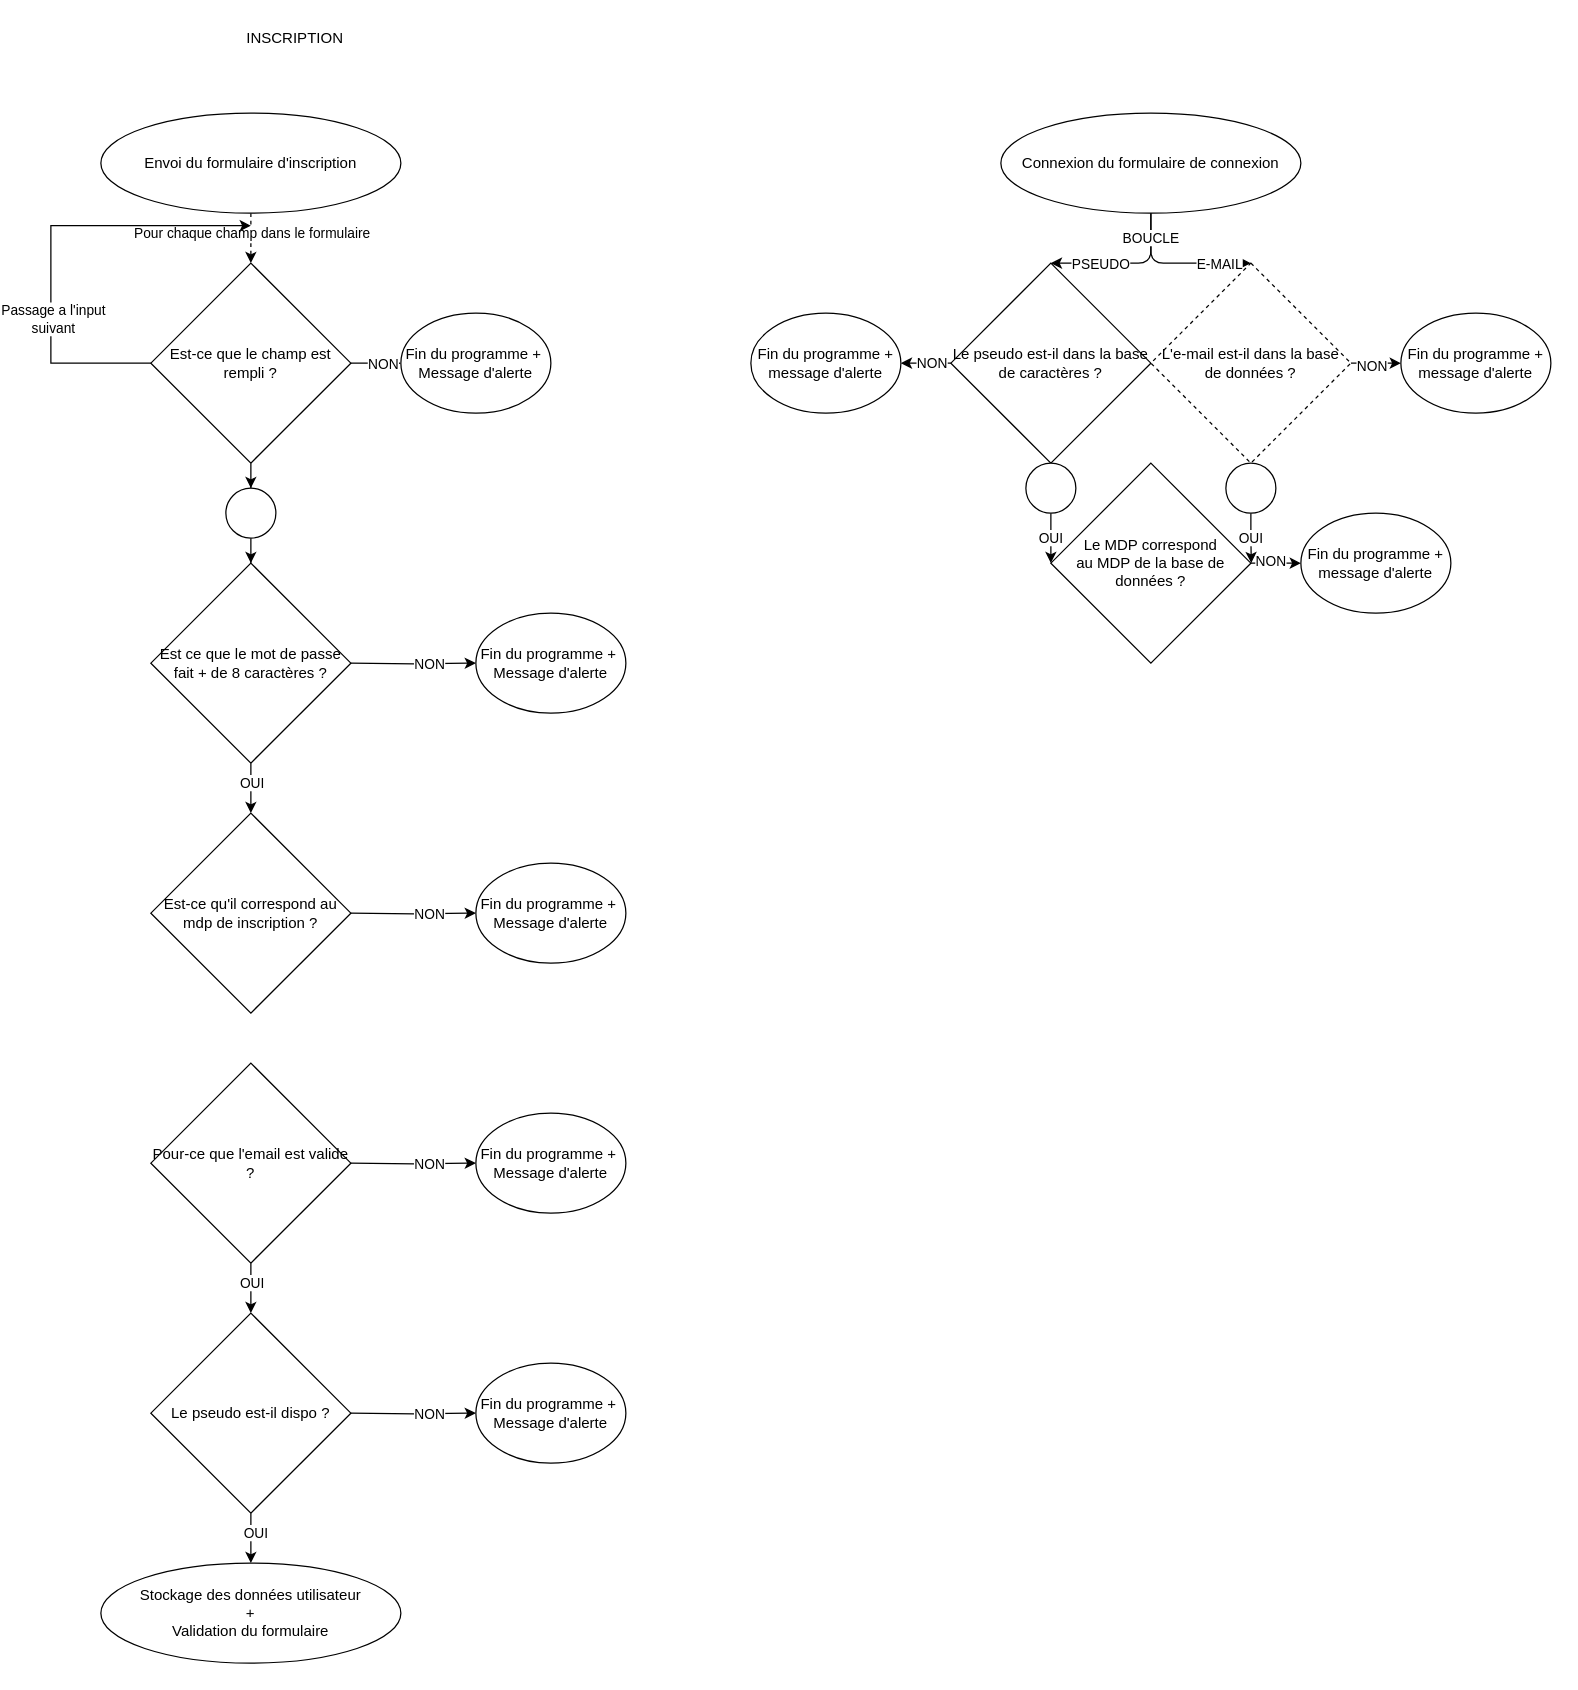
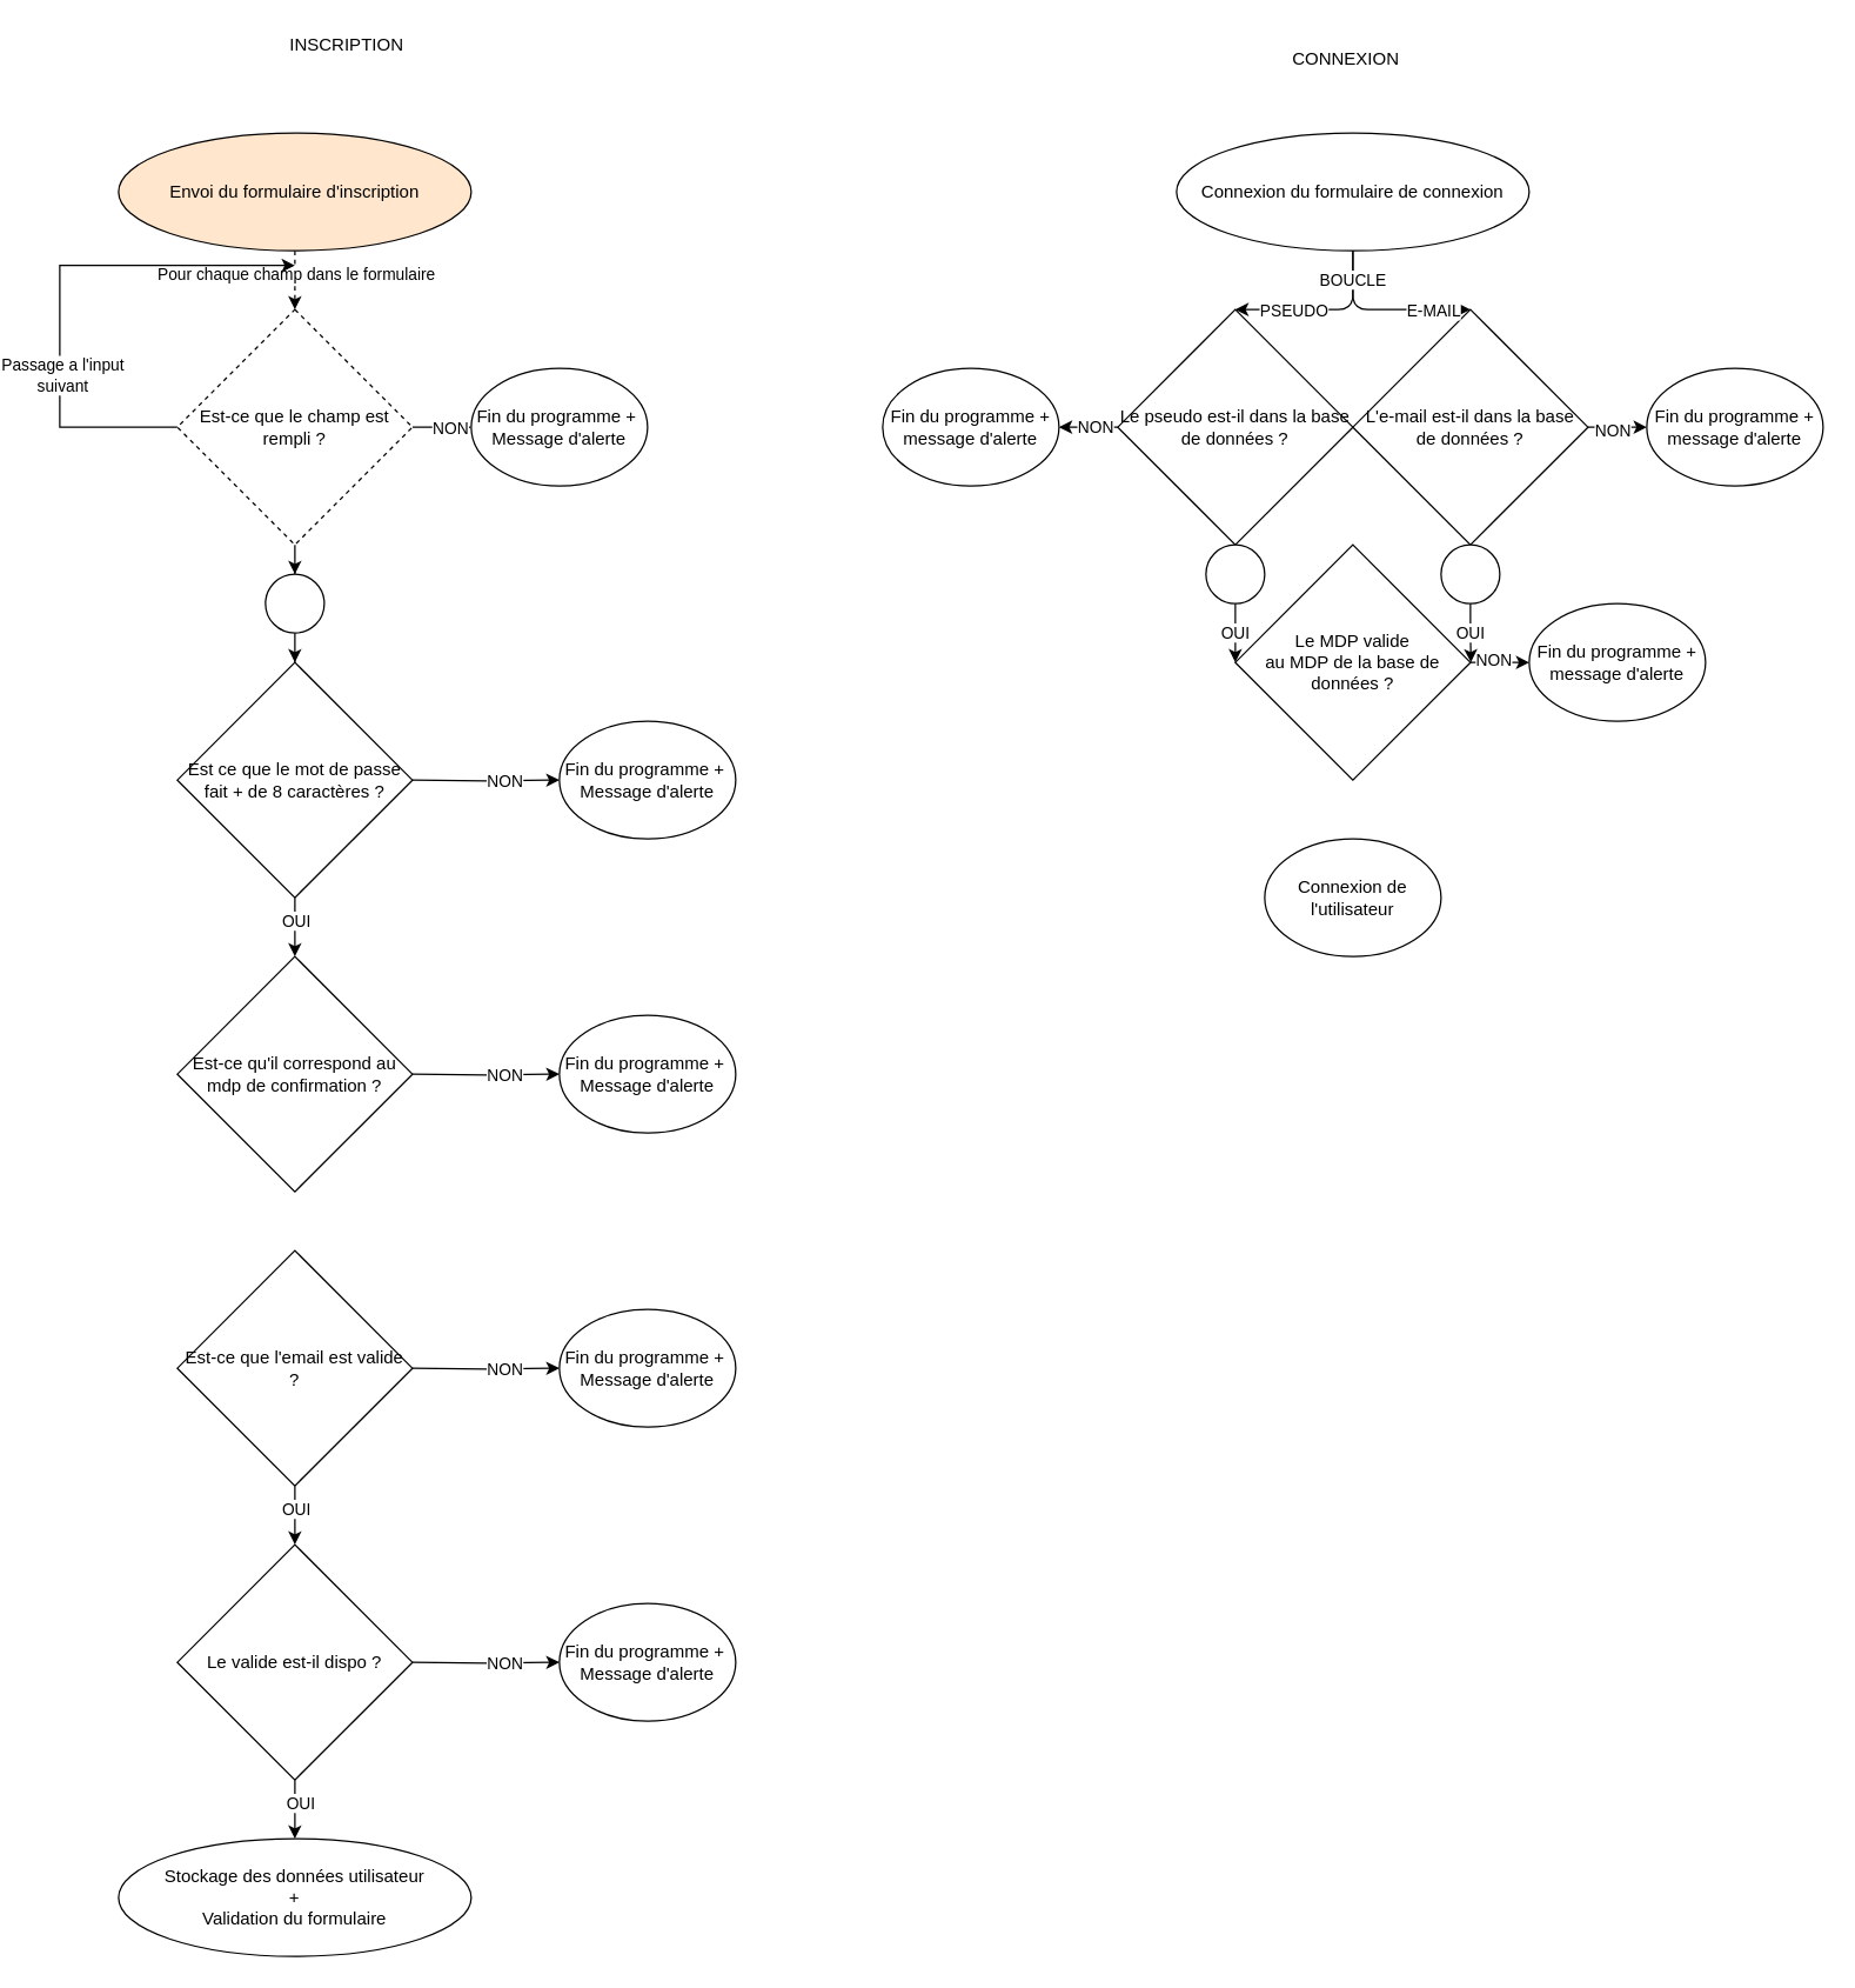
  <mxCell id="0" />
  <mxCell id="1" parent="0" />
  <mxCell id="2" value="INSCRIPTION&lt;br&gt;" style="text;html=1;align=center;verticalAlign=middle;resizable=0;points=[];autosize=1;" vertex="1" parent="1"><mxGeometry x="170" y="20" width="90" height="20" as="geometry" /></mxCell>
  <mxCell id="3" value="" style="edgeStyle=orthogonalEdgeStyle;rounded=0;orthogonalLoop=1;jettySize=auto;html=1;dashed=1;" edge="1" parent="1" source="5" target="11"><mxGeometry relative="1" as="geometry" /></mxCell>
  <mxCell id="4" value="Pour chaque champ dans le formulaire" style="edgeLabel;html=1;align=center;verticalAlign=middle;resizable=0;points=[];" vertex="1" connectable="0" parent="3"><mxGeometry x="-0.237" relative="1" as="geometry"><mxPoint as="offset" /></mxGeometry></mxCell>
- <mxCell id="5" value="Envoi du formulaire d'inscription" style="ellipse;whiteSpace=wrap;html=1;" vertex="1" parent="1"><mxGeometry x="60" y="90" width="240" height="80" as="geometry" /></mxCell>
+ <mxCell id="5" value="Envoi du formulaire d'inscription" style="ellipse;whiteSpace=wrap;html=1;fillColor=#ffe6cc;" vertex="1" parent="1"><mxGeometry x="60" y="90" width="240" height="80" as="geometry" /></mxCell>
  <mxCell id="6" value="" style="edgeStyle=orthogonalEdgeStyle;rounded=0;orthogonalLoop=1;jettySize=auto;html=1;" edge="1" parent="1" source="11" target="12"><mxGeometry relative="1" as="geometry" /></mxCell>
  <mxCell id="7" value="NON" style="edgeLabel;html=1;align=center;verticalAlign=middle;resizable=0;points=[];" vertex="1" connectable="0" parent="6"><mxGeometry x="0.257" relative="1" as="geometry"><mxPoint as="offset" /></mxGeometry></mxCell>
  <mxCell id="8" style="edgeStyle=orthogonalEdgeStyle;rounded=0;orthogonalLoop=1;jettySize=auto;html=1;exitX=0;exitY=0.5;exitDx=0;exitDy=0;" edge="1" parent="1" source="11"><mxGeometry relative="1" as="geometry"><mxPoint x="180" y="180" as="targetPoint" /><Array as="points"><mxPoint x="20" y="290" /><mxPoint x="20" y="180" /></Array></mxGeometry></mxCell>
  <mxCell id="9" value="Passage a l'input&lt;br&gt;suivant" style="edgeLabel;html=1;align=center;verticalAlign=middle;resizable=0;points=[];" vertex="1" connectable="0" parent="8"><mxGeometry x="-0.336" y="-1" relative="1" as="geometry"><mxPoint as="offset" /></mxGeometry></mxCell>
  <mxCell id="10" value="" style="edgeStyle=orthogonalEdgeStyle;rounded=0;orthogonalLoop=1;jettySize=auto;html=1;" edge="1" parent="1" source="11" target="14"><mxGeometry relative="1" as="geometry" /></mxCell>
- <mxCell id="11" value="Est-ce que le champ est rempli ?" style="rhombus;whiteSpace=wrap;html=1;" vertex="1" parent="1"><mxGeometry x="100" y="210" width="160" height="160" as="geometry" /></mxCell>
+ <mxCell id="11" value="Est-ce que le champ est rempli ?" style="rhombus;whiteSpace=wrap;html=1;dashed=1;" vertex="1" parent="1"><mxGeometry x="100" y="210" width="160" height="160" as="geometry" /></mxCell>
  <mxCell id="12" value="Fin du programme +&amp;nbsp;&lt;br&gt;Message d'alerte" style="ellipse;whiteSpace=wrap;html=1;" vertex="1" parent="1"><mxGeometry x="300" y="250" width="120" height="80" as="geometry" /></mxCell>
  <mxCell id="13" value="" style="edgeStyle=orthogonalEdgeStyle;rounded=0;orthogonalLoop=1;jettySize=auto;html=1;" edge="1" parent="1" source="14" target="17"><mxGeometry relative="1" as="geometry" /></mxCell>
  <mxCell id="14" value="" style="ellipse;whiteSpace=wrap;html=1;direction=south;" vertex="1" parent="1"><mxGeometry x="160" y="390" width="40" height="40" as="geometry" /></mxCell>
  <mxCell id="15" value="" style="edgeStyle=orthogonalEdgeStyle;rounded=0;orthogonalLoop=1;jettySize=auto;html=1;" edge="1" parent="1" source="17" target="21"><mxGeometry relative="1" as="geometry" /></mxCell>
  <mxCell id="16" value="OUI" style="edgeLabel;html=1;align=center;verticalAlign=middle;resizable=0;points=[];" vertex="1" connectable="0" parent="15"><mxGeometry x="-0.237" relative="1" as="geometry"><mxPoint as="offset" /></mxGeometry></mxCell>
  <mxCell id="17" value="Est ce que le mot de passe fait + de 8 caractères ?" style="rhombus;whiteSpace=wrap;html=1;" vertex="1" parent="1"><mxGeometry x="100" y="450" width="160" height="160" as="geometry" /></mxCell>
  <mxCell id="18" value="" style="edgeStyle=orthogonalEdgeStyle;rounded=0;orthogonalLoop=1;jettySize=auto;html=1;" edge="1" parent="1" target="20"><mxGeometry relative="1" as="geometry"><mxPoint x="260" y="530" as="sourcePoint" /></mxGeometry></mxCell>
  <mxCell id="19" value="NON" style="edgeLabel;html=1;align=center;verticalAlign=middle;resizable=0;points=[];" vertex="1" connectable="0" parent="18"><mxGeometry x="0.257" relative="1" as="geometry"><mxPoint as="offset" /></mxGeometry></mxCell>
  <mxCell id="20" value="Fin du programme +&amp;nbsp;&lt;br&gt;Message d'alerte" style="ellipse;whiteSpace=wrap;html=1;" vertex="1" parent="1"><mxGeometry x="360" y="490" width="120" height="80" as="geometry" /></mxCell>
- <mxCell id="21" value="Est-ce qu'il correspond au mdp de inscription ?" style="rhombus;whiteSpace=wrap;html=1;" vertex="1" parent="1"><mxGeometry x="100" y="650" width="160" height="160" as="geometry" /></mxCell>
+ <mxCell id="21" value="Est-ce qu'il correspond au mdp de confirmation ?" style="rhombus;whiteSpace=wrap;html=1;" vertex="1" parent="1"><mxGeometry x="100" y="650" width="160" height="160" as="geometry" /></mxCell>
  <mxCell id="22" value="" style="edgeStyle=orthogonalEdgeStyle;rounded=0;orthogonalLoop=1;jettySize=auto;html=1;" edge="1" parent="1" target="24"><mxGeometry relative="1" as="geometry"><mxPoint x="260" y="730" as="sourcePoint" /></mxGeometry></mxCell>
  <mxCell id="23" value="NON" style="edgeLabel;html=1;align=center;verticalAlign=middle;resizable=0;points=[];" vertex="1" connectable="0" parent="22"><mxGeometry x="0.257" relative="1" as="geometry"><mxPoint as="offset" /></mxGeometry></mxCell>
  <mxCell id="24" value="Fin du programme +&amp;nbsp;&lt;br&gt;Message d'alerte" style="ellipse;whiteSpace=wrap;html=1;" vertex="1" parent="1"><mxGeometry x="360" y="690" width="120" height="80" as="geometry" /></mxCell>
  <mxCell id="25" value="" style="edgeStyle=orthogonalEdgeStyle;rounded=0;orthogonalLoop=1;jettySize=auto;html=1;" edge="1" parent="1" source="27" target="33"><mxGeometry relative="1" as="geometry" /></mxCell>
  <mxCell id="26" value="OUI" style="edgeLabel;html=1;align=center;verticalAlign=middle;resizable=0;points=[];" vertex="1" connectable="0" parent="25"><mxGeometry x="-0.237" relative="1" as="geometry"><mxPoint as="offset" /></mxGeometry></mxCell>
- <mxCell id="27" value="Pour-ce que l'email est valide ?" style="rhombus;whiteSpace=wrap;html=1;" vertex="1" parent="1"><mxGeometry x="100" y="850" width="160" height="160" as="geometry" /></mxCell>
+ <mxCell id="27" value="Est-ce que l'email est valide ?" style="rhombus;whiteSpace=wrap;html=1;" vertex="1" parent="1"><mxGeometry x="100" y="850" width="160" height="160" as="geometry" /></mxCell>
  <mxCell id="28" value="" style="edgeStyle=orthogonalEdgeStyle;rounded=0;orthogonalLoop=1;jettySize=auto;html=1;" edge="1" parent="1" target="30"><mxGeometry relative="1" as="geometry"><mxPoint x="260" y="930" as="sourcePoint" /></mxGeometry></mxCell>
  <mxCell id="29" value="NON" style="edgeLabel;html=1;align=center;verticalAlign=middle;resizable=0;points=[];" vertex="1" connectable="0" parent="28"><mxGeometry x="0.257" relative="1" as="geometry"><mxPoint as="offset" /></mxGeometry></mxCell>
  <mxCell id="30" value="Fin du programme +&amp;nbsp;&lt;br&gt;Message d'alerte" style="ellipse;whiteSpace=wrap;html=1;" vertex="1" parent="1"><mxGeometry x="360" y="890" width="120" height="80" as="geometry" /></mxCell>
  <mxCell id="31" value="" style="edgeStyle=orthogonalEdgeStyle;rounded=0;orthogonalLoop=1;jettySize=auto;html=1;" edge="1" parent="1" source="33" target="37"><mxGeometry relative="1" as="geometry" /></mxCell>
  <mxCell id="32" value="OUI" style="edgeLabel;html=1;align=center;verticalAlign=middle;resizable=0;points=[];" vertex="1" connectable="0" parent="31"><mxGeometry x="-0.256" y="3" relative="1" as="geometry"><mxPoint as="offset" /></mxGeometry></mxCell>
- <mxCell id="33" value="Le pseudo est-il dispo ?" style="rhombus;whiteSpace=wrap;html=1;" vertex="1" parent="1"><mxGeometry x="100" y="1050" width="160" height="160" as="geometry" /></mxCell>
+ <mxCell id="33" value="Le valide est-il dispo ?" style="rhombus;whiteSpace=wrap;html=1;" vertex="1" parent="1"><mxGeometry x="100" y="1050" width="160" height="160" as="geometry" /></mxCell>
  <mxCell id="34" value="" style="edgeStyle=orthogonalEdgeStyle;rounded=0;orthogonalLoop=1;jettySize=auto;html=1;" edge="1" parent="1" target="36"><mxGeometry relative="1" as="geometry"><mxPoint x="260" y="1130" as="sourcePoint" /></mxGeometry></mxCell>
  <mxCell id="35" value="NON" style="edgeLabel;html=1;align=center;verticalAlign=middle;resizable=0;points=[];" vertex="1" connectable="0" parent="34"><mxGeometry x="0.257" relative="1" as="geometry"><mxPoint as="offset" /></mxGeometry></mxCell>
  <mxCell id="36" value="Fin du programme +&amp;nbsp;&lt;br&gt;Message d'alerte" style="ellipse;whiteSpace=wrap;html=1;" vertex="1" parent="1"><mxGeometry x="360" y="1090" width="120" height="80" as="geometry" /></mxCell>
  <mxCell id="37" value="Stockage des données utilisateur&lt;br&gt;+&lt;br&gt;Validation du formulaire" style="ellipse;whiteSpace=wrap;html=1;" vertex="1" parent="1"><mxGeometry x="60" y="1250" width="240" height="80" as="geometry" /></mxCell>
+ <mxCell id="38" value="CONNEXION" style="text;html=1;align=center;verticalAlign=middle;resizable=0;points=[];autosize=1;" vertex="1" parent="1"><mxGeometry x="850" y="30" width="90" height="20" as="geometry" /></mxCell>
  <mxCell id="39" value="Connexion du formulaire de connexion" style="ellipse;whiteSpace=wrap;html=1;" vertex="1" parent="1"><mxGeometry x="780" y="90" width="240" height="80" as="geometry" /></mxCell>
  <mxCell id="40" value="" style="edgeStyle=orthogonalEdgeStyle;rounded=0;orthogonalLoop=1;jettySize=auto;html=1;" edge="1" parent="1" source="42" target="54"><mxGeometry relative="1" as="geometry" /></mxCell>
  <mxCell id="41" value="NON" style="edgeLabel;html=1;align=center;verticalAlign=middle;resizable=0;points=[];" vertex="1" connectable="0" parent="40"><mxGeometry x="-0.195" y="-1" relative="1" as="geometry"><mxPoint as="offset" /></mxGeometry></mxCell>
- <mxCell id="42" value="Le pseudo est-il dans la base de caractères ?" style="rhombus;whiteSpace=wrap;html=1;" vertex="1" parent="1"><mxGeometry x="740" y="210" width="160" height="160" as="geometry" /></mxCell>
+ <mxCell id="42" value="Le pseudo est-il dans la base de données ?" style="rhombus;whiteSpace=wrap;html=1;" vertex="1" parent="1"><mxGeometry x="740" y="210" width="160" height="160" as="geometry" /></mxCell>
  <mxCell id="43" value="" style="edgeStyle=orthogonalEdgeStyle;rounded=0;orthogonalLoop=1;jettySize=auto;html=1;" edge="1" parent="1" source="45" target="56"><mxGeometry relative="1" as="geometry" /></mxCell>
  <mxCell id="44" value="NON" style="edgeLabel;html=1;align=center;verticalAlign=middle;resizable=0;points=[];" vertex="1" connectable="0" parent="43"><mxGeometry x="-0.261" y="2" relative="1" as="geometry"><mxPoint as="offset" /></mxGeometry></mxCell>
- <mxCell id="45" value="Le MDP correspond &lt;br&gt;au MDP de la base de données ?" style="rhombus;whiteSpace=wrap;html=1;" vertex="1" parent="1"><mxGeometry x="820" y="370" width="160" height="160" as="geometry" /></mxCell>
+ <mxCell id="45" value="Le MDP valide &lt;br&gt;au MDP de la base de données ?" style="rhombus;whiteSpace=wrap;html=1;" vertex="1" parent="1"><mxGeometry x="820" y="370" width="160" height="160" as="geometry" /></mxCell>
  <mxCell id="46" value="" style="edgeStyle=orthogonalEdgeStyle;rounded=0;orthogonalLoop=1;jettySize=auto;html=1;" edge="1" parent="1" source="48" target="53"><mxGeometry relative="1" as="geometry" /></mxCell>
  <mxCell id="47" value="NON" style="edgeLabel;html=1;align=center;verticalAlign=middle;resizable=0;points=[];" vertex="1" connectable="0" parent="46"><mxGeometry x="-0.205" y="-2" relative="1" as="geometry"><mxPoint as="offset" /></mxGeometry></mxCell>
- <mxCell id="48" value="L'e-mail est-il dans la base de données ?" style="rhombus;whiteSpace=wrap;html=1;dashed=1;" vertex="1" parent="1"><mxGeometry x="900" y="210" width="160" height="160" as="geometry" /></mxCell>
+ <mxCell id="48" value="L'e-mail est-il dans la base de données ?" style="rhombus;whiteSpace=wrap;html=1;" vertex="1" parent="1"><mxGeometry x="900" y="210" width="160" height="160" as="geometry" /></mxCell>
  <mxCell id="49" value="" style="endArrow=classic;html=1;exitX=0.5;exitY=1;exitDx=0;exitDy=0;" edge="1" parent="1" source="39"><mxGeometry width="50" height="50" relative="1" as="geometry"><mxPoint x="860" y="290" as="sourcePoint" /><mxPoint x="820" y="210" as="targetPoint" /><Array as="points"><mxPoint x="900" y="210" /></Array></mxGeometry></mxCell>
  <mxCell id="50" value="PSEUDO&lt;br&gt;" style="edgeLabel;html=1;align=center;verticalAlign=middle;resizable=0;points=[];" vertex="1" connectable="0" parent="49"><mxGeometry x="-0.22" relative="1" as="geometry"><mxPoint x="-33.33" as="offset" /></mxGeometry></mxCell>
  <mxCell id="51" value="BOUCLE" style="endArrow=classic;html=1;entryX=0.5;entryY=0;entryDx=0;entryDy=0;" edge="1" parent="1" target="48"><mxGeometry x="-0.667" width="50" height="50" relative="1" as="geometry"><mxPoint x="900" y="170" as="sourcePoint" /><mxPoint x="780" y="270" as="targetPoint" /><Array as="points"><mxPoint x="900" y="210" /><mxPoint x="920" y="210" /></Array><mxPoint as="offset" /></mxGeometry></mxCell>
  <mxCell id="52" value="E-MAIL" style="edgeLabel;html=1;align=center;verticalAlign=middle;resizable=0;points=[];" vertex="1" connectable="0" parent="51"><mxGeometry x="-0.22" relative="1" as="geometry"><mxPoint x="47.5" as="offset" /></mxGeometry></mxCell>
  <mxCell id="53" value="Fin du programme + message d'alerte" style="ellipse;whiteSpace=wrap;html=1;" vertex="1" parent="1"><mxGeometry x="1100" y="250" width="120" height="80" as="geometry" /></mxCell>
  <mxCell id="54" value="&lt;span&gt;Fin du programme + message d'alerte&lt;/span&gt;" style="ellipse;whiteSpace=wrap;html=1;" vertex="1" parent="1"><mxGeometry x="580" y="250" width="120" height="80" as="geometry" /></mxCell>
+ <mxCell id="55" value="Connexion de l'utilisateur" style="ellipse;whiteSpace=wrap;html=1;" vertex="1" parent="1"><mxGeometry x="840" y="570" width="120" height="80" as="geometry" /></mxCell>
  <mxCell id="56" value="&lt;span&gt;Fin du programme + message d'alerte&lt;/span&gt;" style="ellipse;whiteSpace=wrap;html=1;" vertex="1" parent="1"><mxGeometry x="1020" y="410" width="120" height="80" as="geometry" /></mxCell>
  <mxCell id="57" value="OUI" style="edgeStyle=orthogonalEdgeStyle;rounded=0;orthogonalLoop=1;jettySize=auto;html=1;exitX=0.5;exitY=1;exitDx=0;exitDy=0;entryX=0;entryY=0.5;entryDx=0;entryDy=0;" edge="1" parent="1" source="58" target="45"><mxGeometry relative="1" as="geometry"><Array as="points"><mxPoint x="820" y="440" /><mxPoint x="820" y="440" /></Array></mxGeometry></mxCell>
  <mxCell id="58" value="" style="ellipse;whiteSpace=wrap;html=1;aspect=fixed;" vertex="1" parent="1"><mxGeometry x="800" y="370" width="40" height="40" as="geometry" /></mxCell>
  <mxCell id="59" value="OUI" style="edgeStyle=orthogonalEdgeStyle;rounded=0;orthogonalLoop=1;jettySize=auto;html=1;exitX=0.5;exitY=1;exitDx=0;exitDy=0;" edge="1" parent="1" source="60"><mxGeometry relative="1" as="geometry"><mxPoint x="980.333" y="450" as="targetPoint" /></mxGeometry></mxCell>
  <mxCell id="60" value="" style="ellipse;whiteSpace=wrap;html=1;aspect=fixed;" vertex="1" parent="1"><mxGeometry x="960" y="370" width="40" height="40" as="geometry" /></mxCell>
